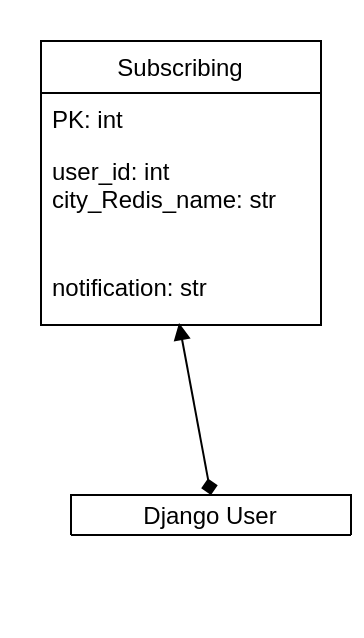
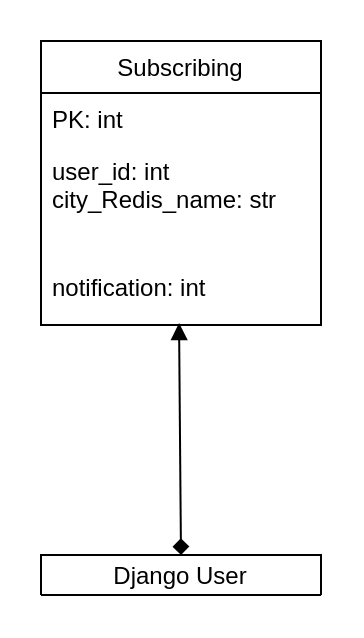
  <mxCell id="0" />
  <mxCell id="1" parent="0" />
- <mxCell id="2" value="Django User" style="swimlane;fontStyle=0;childLayout=stackLayout;horizontal=1;startSize=26;fillColor=none;horizontalStack=0;resizeParent=1;resizeParentMax=0;resizeLast=0;collapsible=1;marginBottom=0;" parent="1" vertex="1"><mxGeometry x="35" y="247" width="140" height="20" as="geometry" /></mxCell>
+ <mxCell id="2" value="Django User" style="swimlane;fontStyle=0;childLayout=stackLayout;horizontal=1;startSize=26;fillColor=none;horizontalStack=0;resizeParent=1;resizeParentMax=0;resizeLast=0;collapsible=1;marginBottom=0;" parent="1" vertex="1"><mxGeometry x="20" y="277" width="140" height="20" as="geometry" /></mxCell>
  <mxCell id="3" value="Subscribing" style="swimlane;fontStyle=0;childLayout=stackLayout;horizontal=1;startSize=26;fillColor=none;horizontalStack=0;resizeParent=1;resizeParentMax=0;resizeLast=0;collapsible=1;marginBottom=0;" parent="1" vertex="1"><mxGeometry x="20" y="20" width="140" height="142" as="geometry" /></mxCell>
  <mxCell id="4" value="PK: int" style="text;strokeColor=none;fillColor=none;align=left;verticalAlign=top;spacingLeft=4;spacingRight=4;overflow=hidden;rotatable=0;points=[[0,0.5],[1,0.5]];portConstraint=eastwest;" parent="3" vertex="1"><mxGeometry y="26" width="140" height="26" as="geometry" /></mxCell>
  <mxCell id="5" value="user_id: int&#10;city_Redis_name: str&#10;" style="text;strokeColor=none;fillColor=none;align=left;verticalAlign=top;spacingLeft=4;spacingRight=4;overflow=hidden;rotatable=0;points=[[0,0.5],[1,0.5]];portConstraint=eastwest;" parent="3" vertex="1"><mxGeometry y="52" width="140" height="58" as="geometry" /></mxCell>
- <mxCell id="6" value="notification: str&#10;" style="text;strokeColor=none;fillColor=none;align=left;verticalAlign=top;spacingLeft=4;spacingRight=4;overflow=hidden;rotatable=0;points=[[0,0.5],[1,0.5]];portConstraint=eastwest;" parent="3" vertex="1"><mxGeometry y="110" width="140" height="32" as="geometry" /></mxCell>
+ <mxCell id="6" value="notification: int&#10;" style="text;strokeColor=none;fillColor=none;align=left;verticalAlign=top;spacingLeft=4;spacingRight=4;overflow=hidden;rotatable=0;points=[[0,0.5],[1,0.5]];portConstraint=eastwest;" parent="3" vertex="1"><mxGeometry y="110" width="140" height="32" as="geometry" /></mxCell>
  <mxCell id="7" value="" style="endArrow=diamond;startArrow=block;endFill=1;startFill=1;html=1;rounded=0;entryX=0.5;entryY=0;entryDx=0;entryDy=0;exitX=0.493;exitY=0.969;exitDx=0;exitDy=0;exitPerimeter=0;" parent="1" source="6" target="2" edge="1"><mxGeometry width="160" relative="1" as="geometry"><mxPoint x="-70" y="287" as="sourcePoint" /><mxPoint x="100" y="390" as="targetPoint" /></mxGeometry></mxCell>
